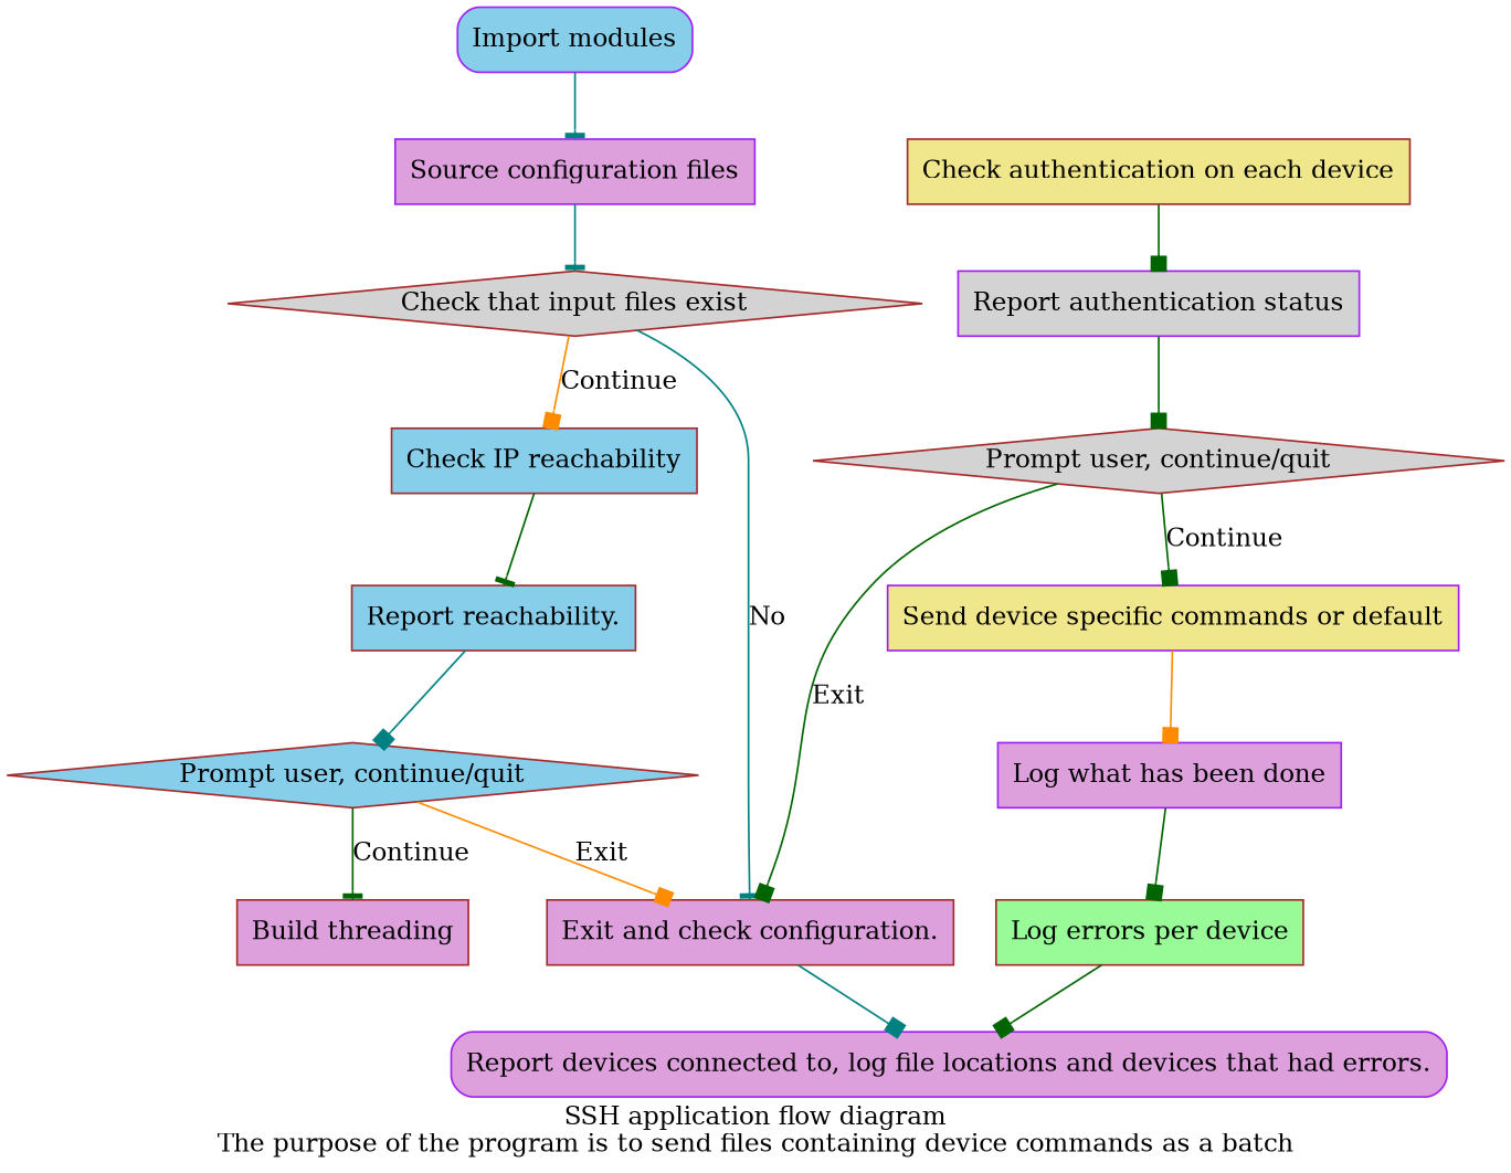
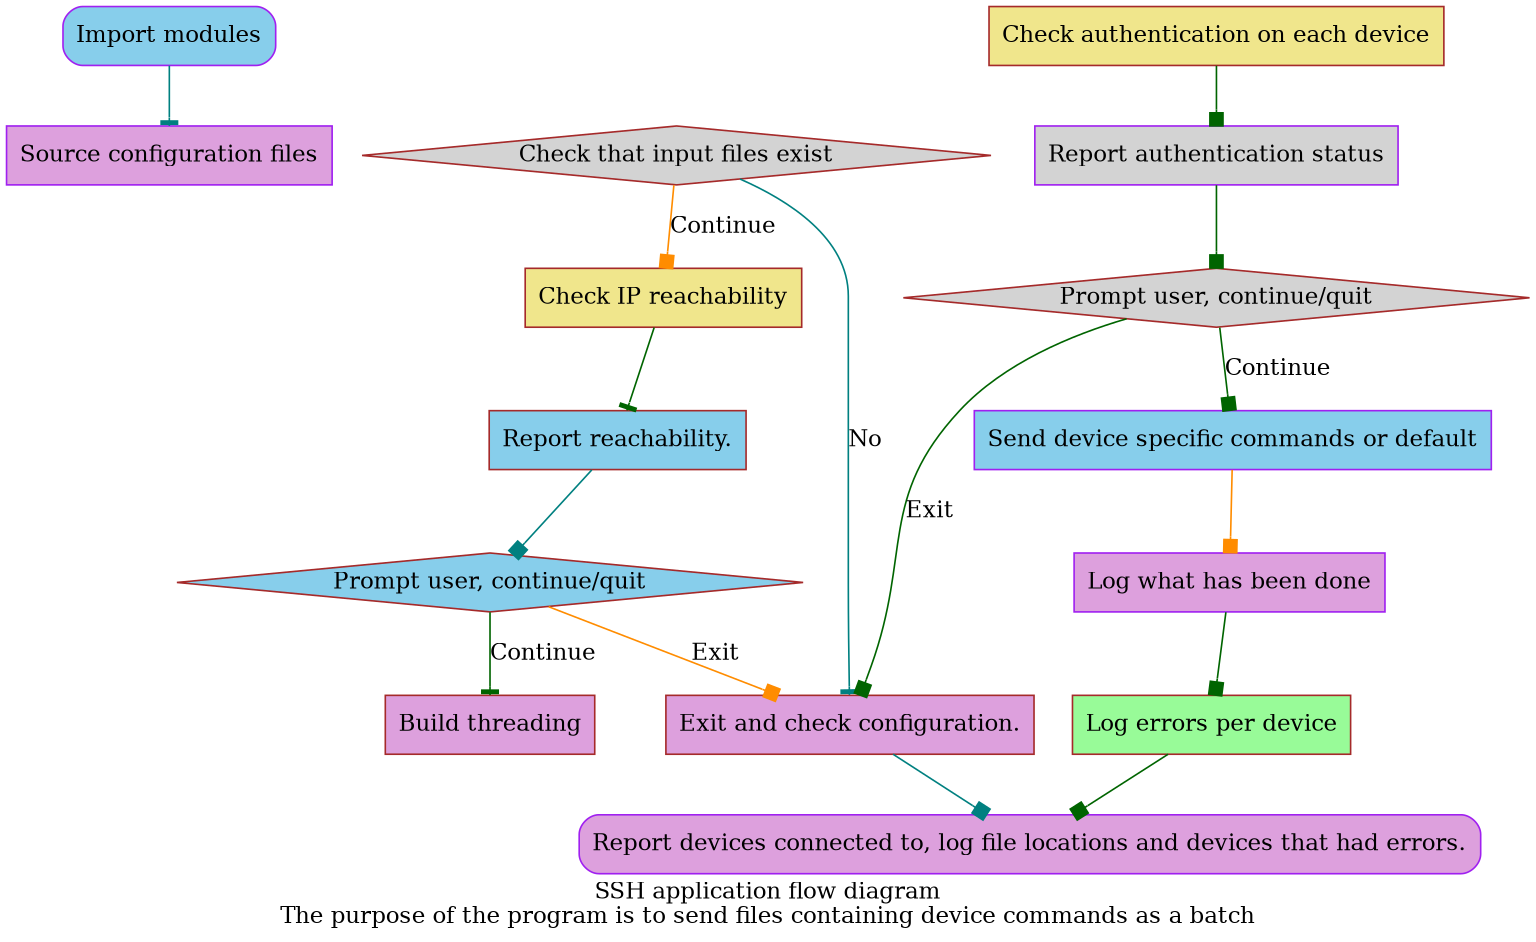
  digraph {
    label="SSH application flow diagram\nThe purpose of the program is to send files containing device commands as a batch"
    node [color=brown fillcolor=plum shape=box style=filled]
    edge [arrowhead=box color=darkgreen]
    n1 [color=purple fillcolor=skyblue label="Import modules" style="rounded,filled"]
    n2 [color=purple label="Source configuration files"]
    n3 [fillcolor=lightgrey label="Check that input files exist" shape=diamond]
-   n4 [fillcolor=skyblue label="Check IP reachability"]
+   n4 [fillcolor=khaki label="Check IP reachability"]
    n5 [label="Exit and check configuration."]
    n6 [fillcolor=skyblue label="Report reachability."]
    n7 [color=purple label="Report devices connected to, log file locations and devices that had errors." style="rounded,filled"]
    n8 [fillcolor=skyblue label="Prompt user, continue/quit" shape=diamond]
    n9 [label="Build threading"]
    n10 [fillcolor=lightgrey label="Prompt user, continue/quit" shape=diamond]
-   n11 [color=purple fillcolor=khaki label="Send device specific commands or default"]
+   n11 [color=purple fillcolor=skyblue label="Send device specific commands or default"]
    n12 [color=purple label="Log what has been done"]
    n13 [fillcolor=khaki label="Check authentication on each device"]
    n14 [color=purple fillcolor=lightgrey label="Report authentication status"]
    n15 [fillcolor=palegreen label="Log errors per device"]
    n1 -> n2 [arrowhead=tee color=teal]
-   n2 -> n3 [arrowhead=tee color=teal]
    n3 -> n4 [color=darkorange label=Continue]
    n3 -> n5 [arrowhead=tee color=teal label=No]
    n4 -> n6 [arrowhead=tee]
    n5 -> n7 [color=teal]
    n6 -> n8 [color=teal]
    n8 -> n5 [color=darkorange label=Exit]
    n8 -> n9 [arrowhead=tee label=Continue]
    n10 -> n5 [label=Exit]
    n10 -> n11 [label=Continue]
    n11 -> n12 [color=darkorange]
    n12 -> n15
    n13 -> n14
    n14 -> n10
    n15 -> n7
  }
